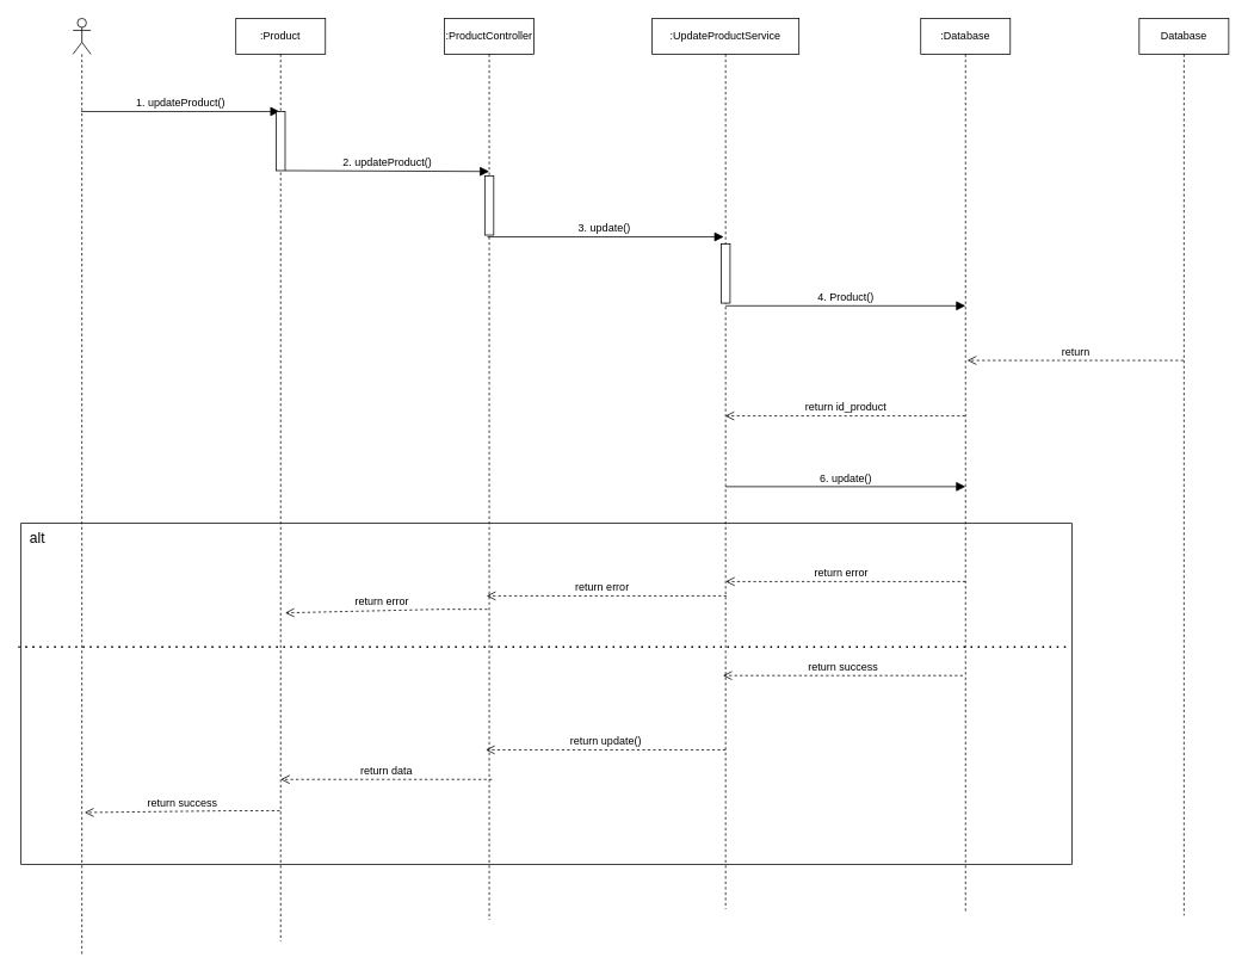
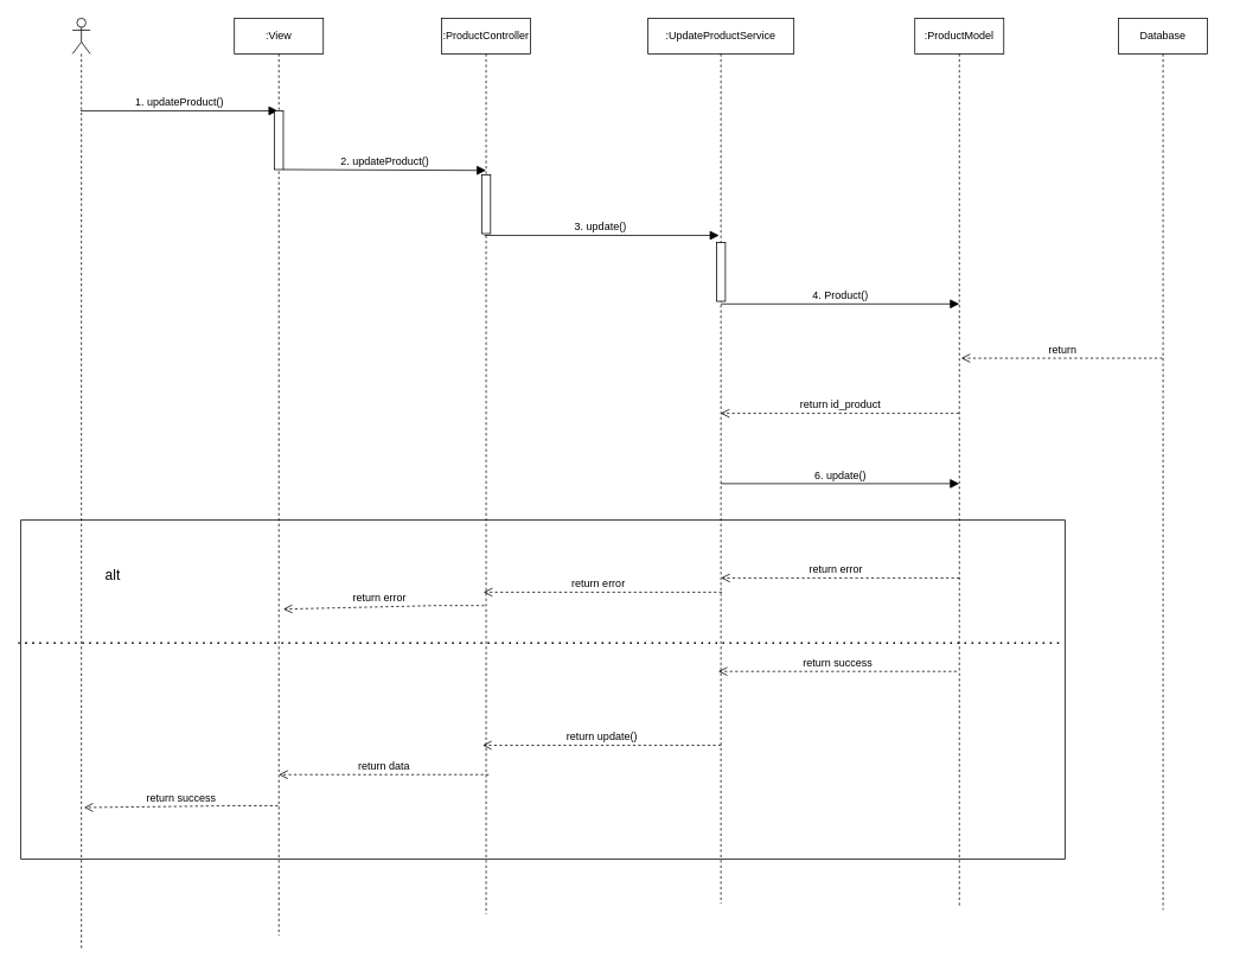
  <mxCell id="0" />
  <mxCell id="1" parent="0" />
- <mxCell id="2" value=":Product" style="shape=umlLifeline;perimeter=lifelinePerimeter;whiteSpace=wrap;html=1;container=1;dropTarget=0;collapsible=0;recursiveResize=0;outlineConnect=0;portConstraint=eastwest;newEdgeStyle={&quot;curved&quot;:0,&quot;rounded&quot;:0};" vertex="1" parent="1"><mxGeometry x="263" y="20" width="100" height="1031" as="geometry" /></mxCell>
+ <mxCell id="2" value=":View" style="shape=umlLifeline;perimeter=lifelinePerimeter;whiteSpace=wrap;html=1;container=1;dropTarget=0;collapsible=0;recursiveResize=0;outlineConnect=0;portConstraint=eastwest;newEdgeStyle={&quot;curved&quot;:0,&quot;rounded&quot;:0};" vertex="1" parent="1"><mxGeometry x="263" y="20" width="100" height="1031" as="geometry" /></mxCell>
  <mxCell id="3" value=":ProductController" style="shape=umlLifeline;perimeter=lifelinePerimeter;whiteSpace=wrap;html=1;container=1;dropTarget=0;collapsible=0;recursiveResize=0;outlineConnect=0;portConstraint=eastwest;newEdgeStyle={&quot;curved&quot;:0,&quot;rounded&quot;:0};" vertex="1" parent="1"><mxGeometry x="496" y="20" width="100" height="1007" as="geometry" /></mxCell>
  <mxCell id="4" value="" style="html=1;points=[[0,0,0,0,5],[0,1,0,0,-5],[1,0,0,0,5],[1,1,0,0,-5]];perimeter=orthogonalPerimeter;outlineConnect=0;targetShapes=umlLifeline;portConstraint=eastwest;newEdgeStyle={&quot;curved&quot;:0,&quot;rounded&quot;:0};" vertex="1" parent="3"><mxGeometry x="45" y="176" width="10" height="66" as="geometry" /></mxCell>
  <mxCell id="5" value=":UpdateProductService" style="shape=umlLifeline;perimeter=lifelinePerimeter;whiteSpace=wrap;html=1;container=1;dropTarget=0;collapsible=0;recursiveResize=0;outlineConnect=0;portConstraint=eastwest;newEdgeStyle={&quot;curved&quot;:0,&quot;rounded&quot;:0};" vertex="1" parent="1"><mxGeometry x="728" y="20" width="164" height="995" as="geometry" /></mxCell>
  <mxCell id="6" value="" style="html=1;points=[[0,0,0,0,5],[0,1,0,0,-5],[1,0,0,0,5],[1,1,0,0,-5]];perimeter=orthogonalPerimeter;outlineConnect=0;targetShapes=umlLifeline;portConstraint=eastwest;newEdgeStyle={&quot;curved&quot;:0,&quot;rounded&quot;:0};" vertex="1" parent="5"><mxGeometry x="77" y="252" width="10" height="66" as="geometry" /></mxCell>
- <mxCell id="7" value=":Database" style="shape=umlLifeline;perimeter=lifelinePerimeter;whiteSpace=wrap;html=1;container=1;dropTarget=0;collapsible=0;recursiveResize=0;outlineConnect=0;portConstraint=eastwest;newEdgeStyle={&quot;curved&quot;:0,&quot;rounded&quot;:0};" vertex="1" parent="1"><mxGeometry x="1028" y="20" width="100" height="999" as="geometry" /></mxCell>
+ <mxCell id="7" value=":ProductModel" style="shape=umlLifeline;perimeter=lifelinePerimeter;whiteSpace=wrap;html=1;container=1;dropTarget=0;collapsible=0;recursiveResize=0;outlineConnect=0;portConstraint=eastwest;newEdgeStyle={&quot;curved&quot;:0,&quot;rounded&quot;:0};" vertex="1" parent="1"><mxGeometry x="1028" y="20" width="100" height="999" as="geometry" /></mxCell>
  <mxCell id="8" value="" style="shape=umlLifeline;perimeter=lifelinePerimeter;whiteSpace=wrap;html=1;container=1;dropTarget=0;collapsible=0;recursiveResize=0;outlineConnect=0;portConstraint=eastwest;newEdgeStyle={&quot;curved&quot;:0,&quot;rounded&quot;:0};participant=umlActor;" vertex="1" parent="1"><mxGeometry x="81" y="20" width="20" height="1048" as="geometry" /></mxCell>
  <mxCell id="9" value="1. updateProduct()" style="html=1;verticalAlign=bottom;endArrow=block;curved=0;rounded=0;fontSize=12;startSize=8;endSize=8;" edge="1" parent="1"><mxGeometry width="80" relative="1" as="geometry"><mxPoint x="90" y="124" as="sourcePoint" /><mxPoint x="312" y="124" as="targetPoint" /></mxGeometry></mxCell>
  <mxCell id="10" value="2. updateProduct()" style="html=1;verticalAlign=bottom;endArrow=block;curved=0;rounded=0;fontSize=12;startSize=8;endSize=8;" edge="1" parent="1" source="13"><mxGeometry x="0.004" width="80" relative="1" as="geometry"><mxPoint x="313" y="191" as="sourcePoint" /><mxPoint x="546" y="191" as="targetPoint" /><mxPoint as="offset" /></mxGeometry></mxCell>
  <mxCell id="11" value="3. update()&amp;nbsp;" style="html=1;verticalAlign=bottom;endArrow=block;curved=0;rounded=0;fontSize=12;startSize=8;endSize=8;" edge="1" parent="1"><mxGeometry width="80" relative="1" as="geometry"><mxPoint x="544" y="264" as="sourcePoint" /><mxPoint x="808" y="264" as="targetPoint" /></mxGeometry></mxCell>
  <mxCell id="12" value="4. Product()" style="html=1;verticalAlign=bottom;endArrow=block;curved=0;rounded=0;fontSize=12;startSize=8;endSize=8;" edge="1" parent="1"><mxGeometry width="80" relative="1" as="geometry"><mxPoint x="810" y="341" as="sourcePoint" /><mxPoint x="1078" y="341" as="targetPoint" /></mxGeometry></mxCell>
  <mxCell id="13" value="" style="html=1;points=[[0,0,0,0,5],[0,1,0,0,-5],[1,0,0,0,5],[1,1,0,0,-5]];perimeter=orthogonalPerimeter;outlineConnect=0;targetShapes=umlLifeline;portConstraint=eastwest;newEdgeStyle={&quot;curved&quot;:0,&quot;rounded&quot;:0};" vertex="1" parent="1"><mxGeometry x="308" y="124" width="10" height="66" as="geometry" /></mxCell>
- <mxCell id="14" value="Database" style="shape=umlLifeline;perimeter=lifelinePerimeter;whiteSpace=wrap;html=1;container=1;dropTarget=0;collapsible=0;recursiveResize=0;outlineConnect=0;portConstraint=eastwest;newEdgeStyle={&quot;curved&quot;:0,&quot;rounded&quot;:0};" vertex="1" parent="1"><mxGeometry x="1272" y="20" width="100" height="1002" as="geometry" /></mxCell>
+ <mxCell id="14" value="Database" style="shape=umlLifeline;perimeter=lifelinePerimeter;whiteSpace=wrap;html=1;container=1;dropTarget=0;collapsible=0;recursiveResize=0;outlineConnect=0;portConstraint=eastwest;newEdgeStyle={&quot;curved&quot;:0,&quot;rounded&quot;:0};" vertex="1" parent="1"><mxGeometry x="1257" y="20" width="100" height="1002" as="geometry" /></mxCell>
  <mxCell id="15" value="return" style="html=1;verticalAlign=bottom;endArrow=open;dashed=1;endSize=8;curved=0;rounded=0;fontSize=12;" edge="1" parent="1" source="14"><mxGeometry relative="1" as="geometry"><mxPoint x="1160" y="402" as="sourcePoint" /><mxPoint x="1080" y="402" as="targetPoint" /></mxGeometry></mxCell>
  <mxCell id="16" value="return id_product" style="html=1;verticalAlign=bottom;endArrow=open;dashed=1;endSize=8;curved=0;rounded=0;fontSize=12;" edge="1" parent="1" source="7" target="5"><mxGeometry relative="1" as="geometry"><mxPoint x="1040" y="479" as="sourcePoint" /><mxPoint x="851" y="479" as="targetPoint" /><Array as="points"><mxPoint x="1025" y="464" /></Array><mxPoint as="offset" /></mxGeometry></mxCell>
  <mxCell id="17" value="6. update()" style="html=1;verticalAlign=bottom;endArrow=block;curved=0;rounded=0;fontSize=12;startSize=8;endSize=8;" edge="1" parent="1"><mxGeometry width="80" relative="1" as="geometry"><mxPoint x="810" y="543" as="sourcePoint" /><mxPoint x="1078" y="543" as="targetPoint" /></mxGeometry></mxCell>
  <mxCell id="18" value="" style="whiteSpace=wrap;html=1;fillColor=none;" vertex="1" parent="1"><mxGeometry x="23" y="584" width="1174" height="381" as="geometry" /></mxCell>
  <mxCell id="19" value="" style="html=1;verticalAlign=bottom;endArrow=open;dashed=1;endSize=8;curved=0;rounded=0;fontSize=12;" edge="1" parent="1"><mxGeometry relative="1" as="geometry"><mxPoint x="1078" y="649" as="sourcePoint" /><mxPoint x="810" y="649" as="targetPoint" /><Array as="points"><mxPoint x="1025" y="649" /></Array><mxPoint as="offset" /></mxGeometry></mxCell>
  <mxCell id="20" value="return error" style="edgeLabel;html=1;align=center;verticalAlign=middle;resizable=0;points=[];fontSize=12;" vertex="1" connectable="0" parent="19"><mxGeometry x="0.03" y="-1" relative="1" as="geometry"><mxPoint x="-2" y="-10" as="offset" /></mxGeometry></mxCell>
  <mxCell id="21" value="return success" style="html=1;verticalAlign=bottom;endArrow=open;dashed=1;endSize=8;curved=0;rounded=0;fontSize=12;" edge="1" parent="1"><mxGeometry relative="1" as="geometry"><mxPoint x="1075" y="754" as="sourcePoint" /><mxPoint x="807" y="754" as="targetPoint" /><Array as="points"><mxPoint x="1022" y="754" /></Array><mxPoint as="offset" /></mxGeometry></mxCell>
- <mxCell id="22" value="alt" style="text;html=1;align=center;verticalAlign=middle;resizable=0;points=[];autosize=1;strokeColor=none;fillColor=none;fontSize=16;" vertex="1" parent="1"><mxGeometry x="23" y="584" width="35" height="31" as="geometry" /></mxCell>
+ <mxCell id="22" value="alt" style="text;html=1;align=center;verticalAlign=middle;resizable=0;points=[];autosize=1;strokeColor=none;fillColor=none;fontSize=16;" vertex="1" parent="1"><mxGeometry x="108" y="629" width="35" height="31" as="geometry" /></mxCell>
  <mxCell id="23" value="" style="endArrow=none;dashed=1;html=1;dashPattern=1 3;strokeWidth=2;rounded=0;fontSize=12;startSize=8;endSize=8;curved=1;exitX=0;exitY=0.5;exitDx=0;exitDy=0;entryX=1;entryY=0.5;entryDx=0;entryDy=0;" edge="1" parent="1"><mxGeometry width="50" height="50" relative="1" as="geometry"><mxPoint x="20" y="722" as="sourcePoint" /><mxPoint x="1194" y="722" as="targetPoint" /></mxGeometry></mxCell>
  <mxCell id="24" value="return update()" style="html=1;verticalAlign=bottom;endArrow=open;dashed=1;endSize=8;curved=0;rounded=0;fontSize=12;" edge="1" parent="1"><mxGeometry relative="1" as="geometry"><mxPoint x="810" y="837" as="sourcePoint" /><mxPoint x="542" y="837" as="targetPoint" /><Array as="points"><mxPoint x="757" y="837" /></Array><mxPoint as="offset" /></mxGeometry></mxCell>
  <mxCell id="25" value="" style="html=1;verticalAlign=bottom;endArrow=open;dashed=1;endSize=8;curved=0;rounded=0;fontSize=12;" edge="1" parent="1"><mxGeometry relative="1" as="geometry"><mxPoint x="811" y="665" as="sourcePoint" /><mxPoint x="543" y="665" as="targetPoint" /><Array as="points"><mxPoint x="758" y="665" /></Array><mxPoint as="offset" /></mxGeometry></mxCell>
  <mxCell id="26" value="return error" style="edgeLabel;html=1;align=center;verticalAlign=middle;resizable=0;points=[];fontSize=12;" vertex="1" connectable="0" parent="25"><mxGeometry x="0.03" y="-1" relative="1" as="geometry"><mxPoint x="-2" y="-10" as="offset" /></mxGeometry></mxCell>
  <mxCell id="27" value="" style="html=1;verticalAlign=bottom;endArrow=open;dashed=1;endSize=8;curved=0;rounded=0;fontSize=12;" edge="1" parent="1"><mxGeometry relative="1" as="geometry"><mxPoint x="544" y="680" as="sourcePoint" /><mxPoint x="318" y="684" as="targetPoint" /><Array as="points"><mxPoint x="491" y="680" /></Array><mxPoint as="offset" /></mxGeometry></mxCell>
  <mxCell id="28" value="return error" style="edgeLabel;html=1;align=center;verticalAlign=middle;resizable=0;points=[];fontSize=12;" vertex="1" connectable="0" parent="27"><mxGeometry x="0.03" y="-1" relative="1" as="geometry"><mxPoint x="-2" y="-10" as="offset" /></mxGeometry></mxCell>
  <mxCell id="29" value="return data" style="html=1;verticalAlign=bottom;endArrow=open;dashed=1;endSize=8;curved=0;rounded=0;fontSize=12;" edge="1" parent="1"><mxGeometry relative="1" as="geometry"><mxPoint x="549" y="870" as="sourcePoint" /><mxPoint x="313" y="870" as="targetPoint" /><Array as="points"><mxPoint x="496" y="870" /></Array><mxPoint as="offset" /></mxGeometry></mxCell>
  <mxCell id="30" value="return success" style="html=1;verticalAlign=bottom;endArrow=open;dashed=1;endSize=8;curved=0;rounded=0;fontSize=12;" edge="1" parent="1"><mxGeometry x="-0.0" relative="1" as="geometry"><mxPoint x="312" y="905" as="sourcePoint" /><mxPoint x="94" y="907" as="targetPoint" /><Array as="points"><mxPoint x="259" y="905" /></Array><mxPoint as="offset" /></mxGeometry></mxCell>
